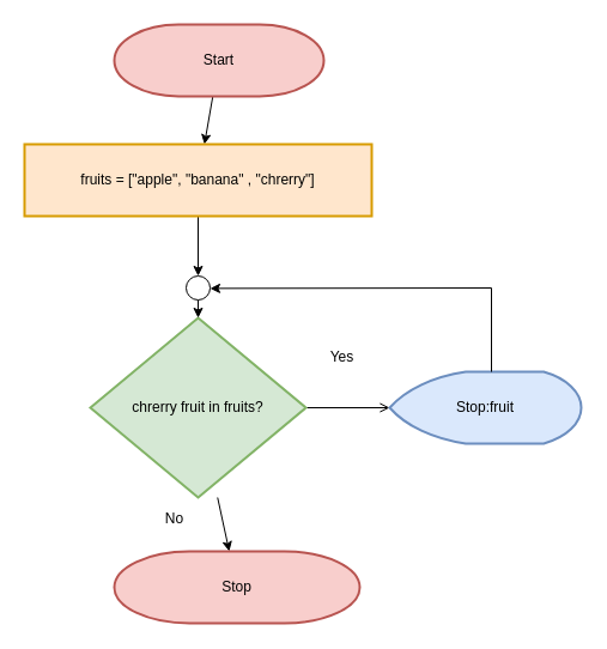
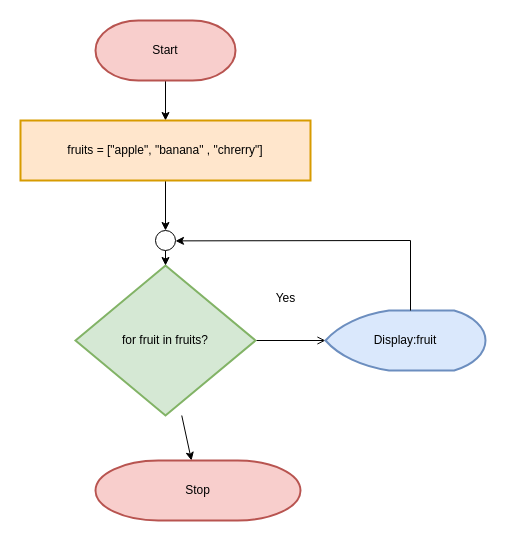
  <mxCell id="0" />
  <mxCell id="1" parent="0" />
  <mxCell id="2" value="" style="edgeStyle=none;html=1;" edge="1" parent="1" source="3" target="5"><mxGeometry relative="1" as="geometry" /></mxCell>
- <mxCell id="3" value="Start" style="strokeWidth=2;html=1;shape=mxgraph.flowchart.terminator;whiteSpace=wrap;fillColor=#f8cecc;strokeColor=#b85450;" vertex="1" parent="1"><mxGeometry x="95" y="20" width="175" height="60" as="geometry" /></mxCell>
+ <mxCell id="3" value="Start" style="strokeWidth=2;html=1;shape=mxgraph.flowchart.terminator;whiteSpace=wrap;fillColor=#f8cecc;strokeColor=#b85450;" vertex="1" parent="1"><mxGeometry x="95" y="20" width="140" height="60" as="geometry" /></mxCell>
  <mxCell id="4" value="" style="edgeStyle=none;html=1;" edge="1" parent="1" source="5" target="12"><mxGeometry relative="1" as="geometry" /></mxCell>
  <mxCell id="5" value="fruits = [&quot;apple&quot;, &quot;banana&quot; , &quot;chrerry&quot;]" style="rounded=1;whiteSpace=wrap;html=1;absoluteArcSize=1;arcSize=0;strokeWidth=2;fillColor=#ffe6cc;strokeColor=#d79b00;" vertex="1" parent="1"><mxGeometry x="20" y="120" width="290" height="60" as="geometry" /></mxCell>
  <mxCell id="6" value="" style="edgeStyle=none;html=1;" edge="1" parent="1" source="8" target="9"><mxGeometry relative="1" as="geometry" /></mxCell>
  <mxCell id="7" value="" style="edgeStyle=none;html=1;endArrow=open;" edge="1" parent="1" source="8" target="10"><mxGeometry relative="1" as="geometry" /></mxCell>
- <mxCell id="8" value="chrerry fruit in fruits?" style="strokeWidth=2;html=1;shape=mxgraph.flowchart.decision;whiteSpace=wrap;fillColor=#d5e8d4;strokeColor=#82b366;" vertex="1" parent="1"><mxGeometry x="75" y="265" width="180" height="150" as="geometry" /></mxCell>
+ <mxCell id="8" value="for fruit in fruits?" style="strokeWidth=2;html=1;shape=mxgraph.flowchart.decision;whiteSpace=wrap;fillColor=#d5e8d4;strokeColor=#82b366;" vertex="1" parent="1"><mxGeometry x="75" y="265" width="180" height="150" as="geometry" /></mxCell>
  <mxCell id="9" value="Stop" style="strokeWidth=2;html=1;shape=mxgraph.flowchart.terminator;whiteSpace=wrap;fillColor=#f8cecc;strokeColor=#b85450;" vertex="1" parent="1"><mxGeometry x="95" y="460" width="205" height="60" as="geometry" /></mxCell>
- <mxCell id="10" value="Stop:fruit" style="strokeWidth=2;html=1;shape=mxgraph.flowchart.display;whiteSpace=wrap;fillColor=#dae8fc;strokeColor=#6c8ebf;" vertex="1" parent="1"><mxGeometry x="325" y="310" width="160" height="60" as="geometry" /></mxCell>
+ <mxCell id="10" value="Display:fruit" style="strokeWidth=2;html=1;shape=mxgraph.flowchart.display;whiteSpace=wrap;fillColor=#dae8fc;strokeColor=#6c8ebf;" vertex="1" parent="1"><mxGeometry x="325" y="310" width="160" height="60" as="geometry" /></mxCell>
  <mxCell id="11" value="" style="edgeStyle=none;html=1;" edge="1" parent="1" source="12" target="8"><mxGeometry relative="1" as="geometry" /></mxCell>
  <mxCell id="12" value="" style="ellipse;whiteSpace=wrap;html=1;" vertex="1" parent="1"><mxGeometry x="155" y="230" width="20" height="20" as="geometry" /></mxCell>
  <mxCell id="13" value="" style="endArrow=classic;html=1;" edge="1" parent="1"><mxGeometry width="50" height="50" relative="1" as="geometry"><mxPoint x="410" y="240" as="sourcePoint" /><mxPoint x="175" y="240.38" as="targetPoint" /></mxGeometry></mxCell>
  <mxCell id="14" value="" style="endArrow=none;html=1;" edge="1" parent="1"><mxGeometry width="50" height="50" relative="1" as="geometry"><mxPoint x="410" y="310" as="sourcePoint" /><mxPoint x="410" y="240" as="targetPoint" /></mxGeometry></mxCell>
  <mxCell id="15" value="Yes" style="text;html=1;align=center;verticalAlign=middle;resizable=0;points=[];autosize=1;strokeColor=none;fillColor=none;" vertex="1" parent="1"><mxGeometry x="265" y="283" width="40" height="30" as="geometry" /></mxCell>
- <mxCell id="16" value="No" style="text;html=1;align=center;verticalAlign=middle;resizable=0;points=[];autosize=1;strokeColor=none;fillColor=none;" vertex="1" parent="1"><mxGeometry x="125" y="418" width="40" height="30" as="geometry" /></mxCell>
